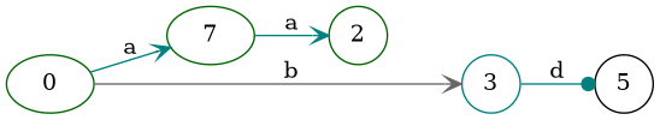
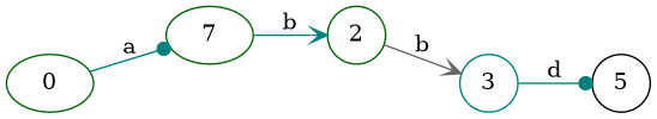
  strict digraph {
    rankdir=LR
    node [color=darkgreen shape=circle]
    edge [arrowhead=dot color=teal]
    0 [shape=ellipse]
    n2 [label=7 shape=ellipse]
    2
    3 [color=teal]
    n5 [color=black label=5]
-   0 -> n2 [arrowhead=vee label=a]
-   n2 -> 2 [arrowhead=vee label=a]
-   0 -> 3 [arrowhead=vee color=gray40 label=b]
+   0 -> n2 [label=a]
+   n2 -> 2 [arrowhead=vee label=b]
+   2 -> 3 [arrowhead=vee color=gray40 label=b]
    3 -> n5 [label=d]
  }
